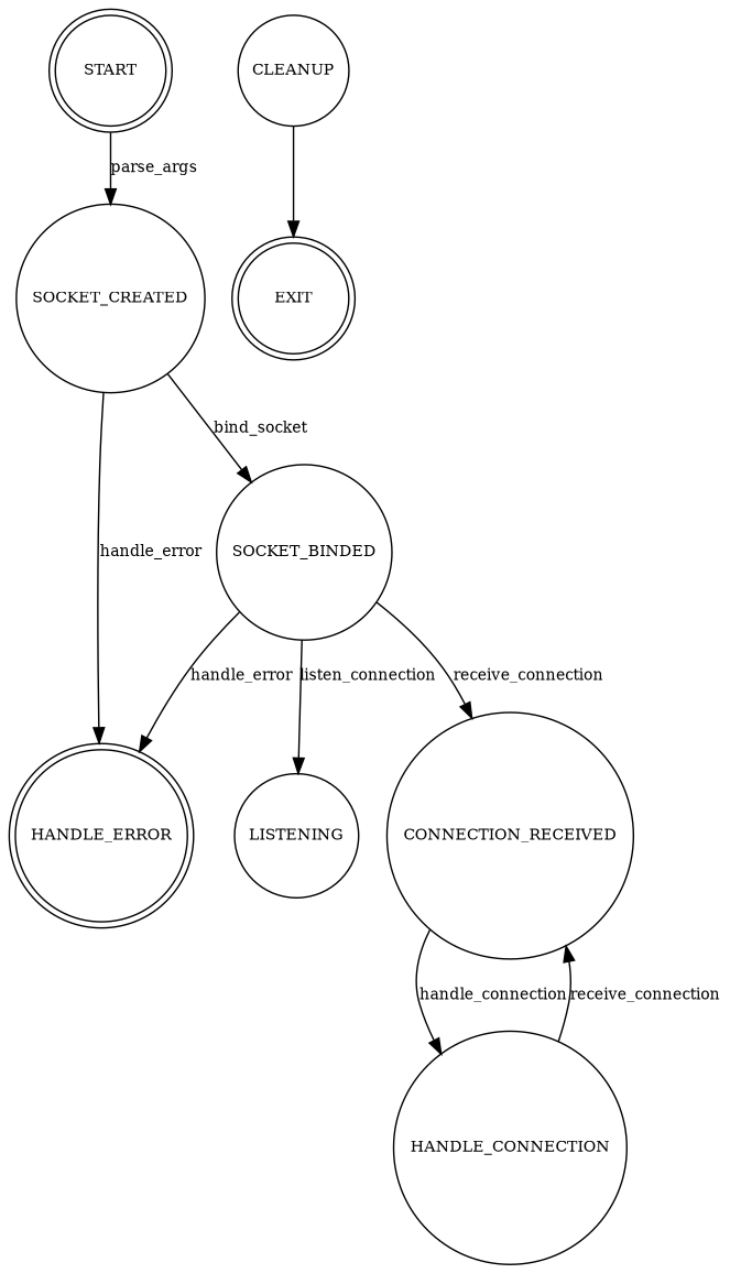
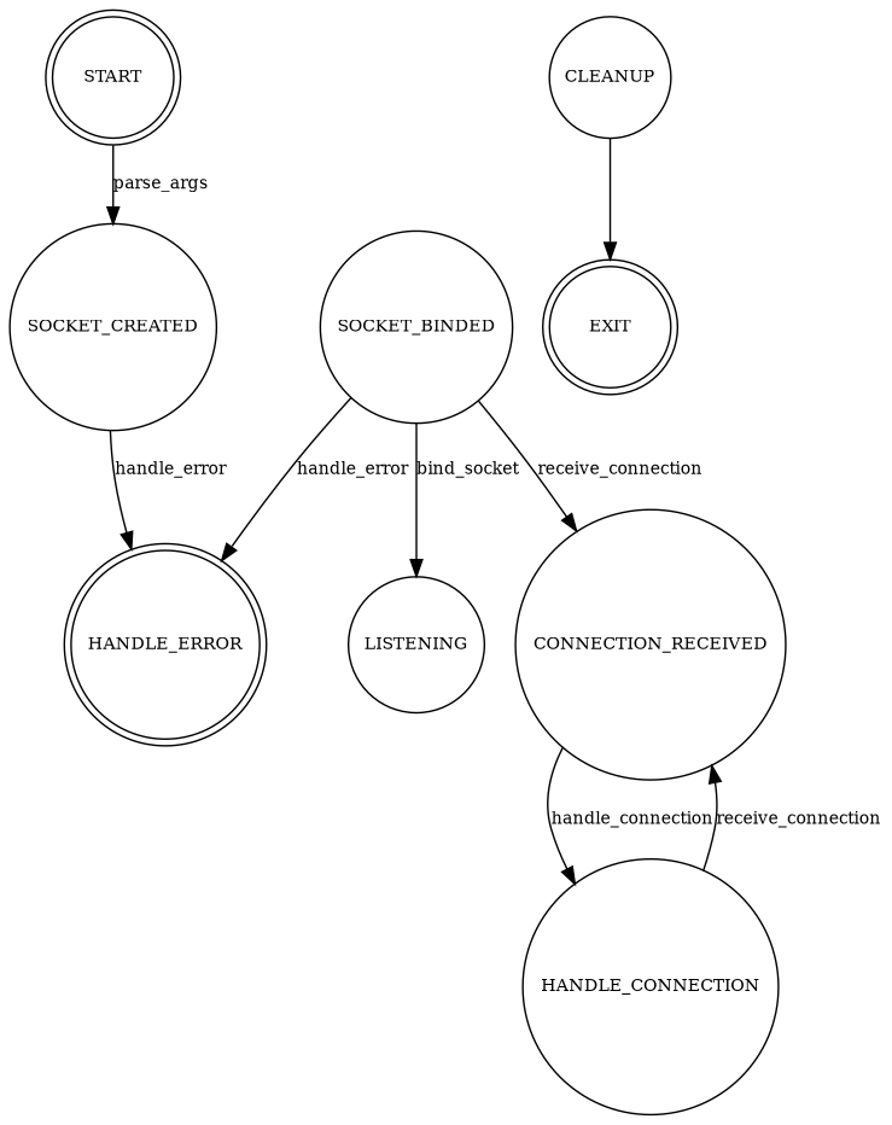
  digraph {
    node [fontsize=10 shape=circle]
    edge [fontsize=10]
    n1 [height=1 label=START shape=doublecircle width=1]
    n2 [height=1 label=SOCKET_CREATED width=1]
    n3 [height=1 label=HANDLE_ERROR shape=doublecircle width=1]
    n4 [height=1 label=SOCKET_BINDED width=1]
    n5 [height=1 label=CLEANUP width=1]
    n6 [height=1 label=EXIT shape=doublecircle width=1]
    n7 [height=1 label=LISTENING width=1]
    n8 [height=1 label=CONNECTION_RECEIVED width=1]
    n9 [height=1 label=HANDLE_CONNECTION width=1]
    n1 -> n2 [label=parse_args]
    n2 -> n3 [label=handle_error]
-   n2 -> n4 [label=bind_socket]
    n4 -> n3 [label=handle_error]
-   n4 -> n7 [label=listen_connection]
+   n4 -> n7 [label=bind_socket]
    n4 -> n8 [label=receive_connection]
    n5 -> n6
    n8 -> n9 [label=handle_connection]
    n9 -> n8 [label=receive_connection]
  }
